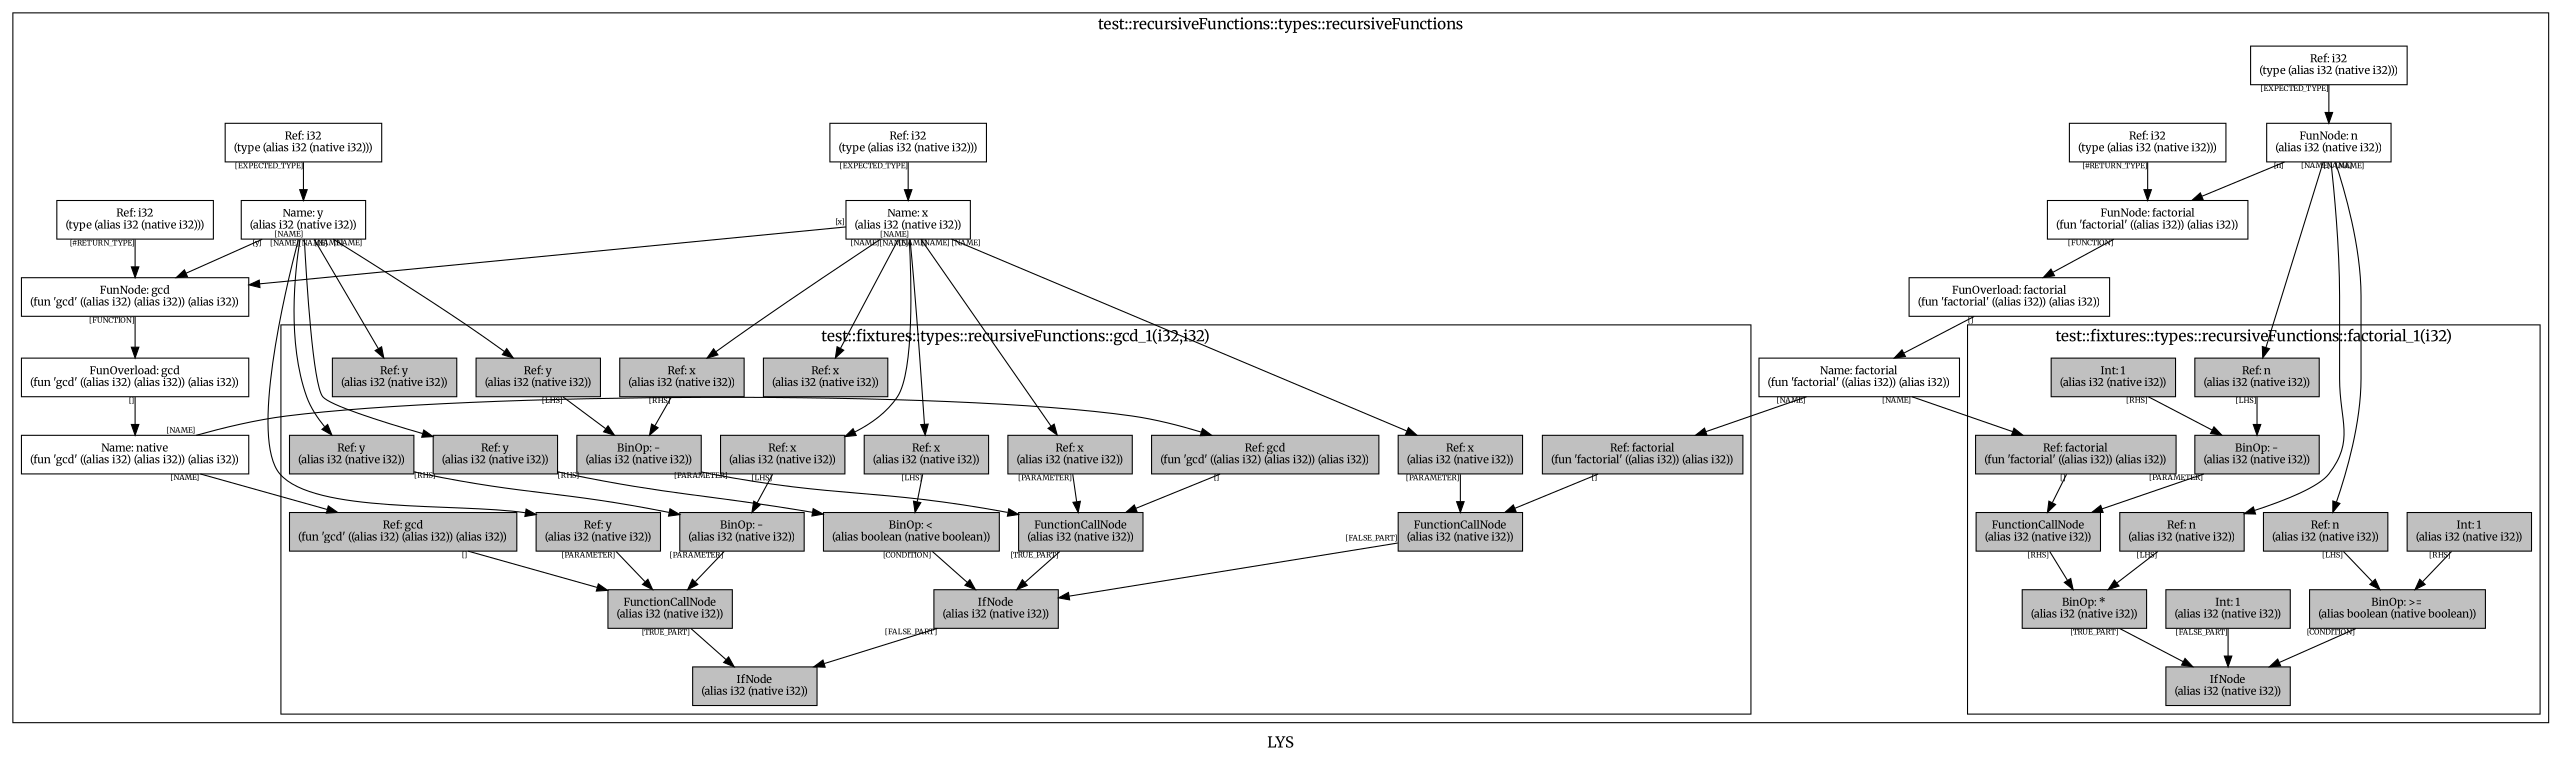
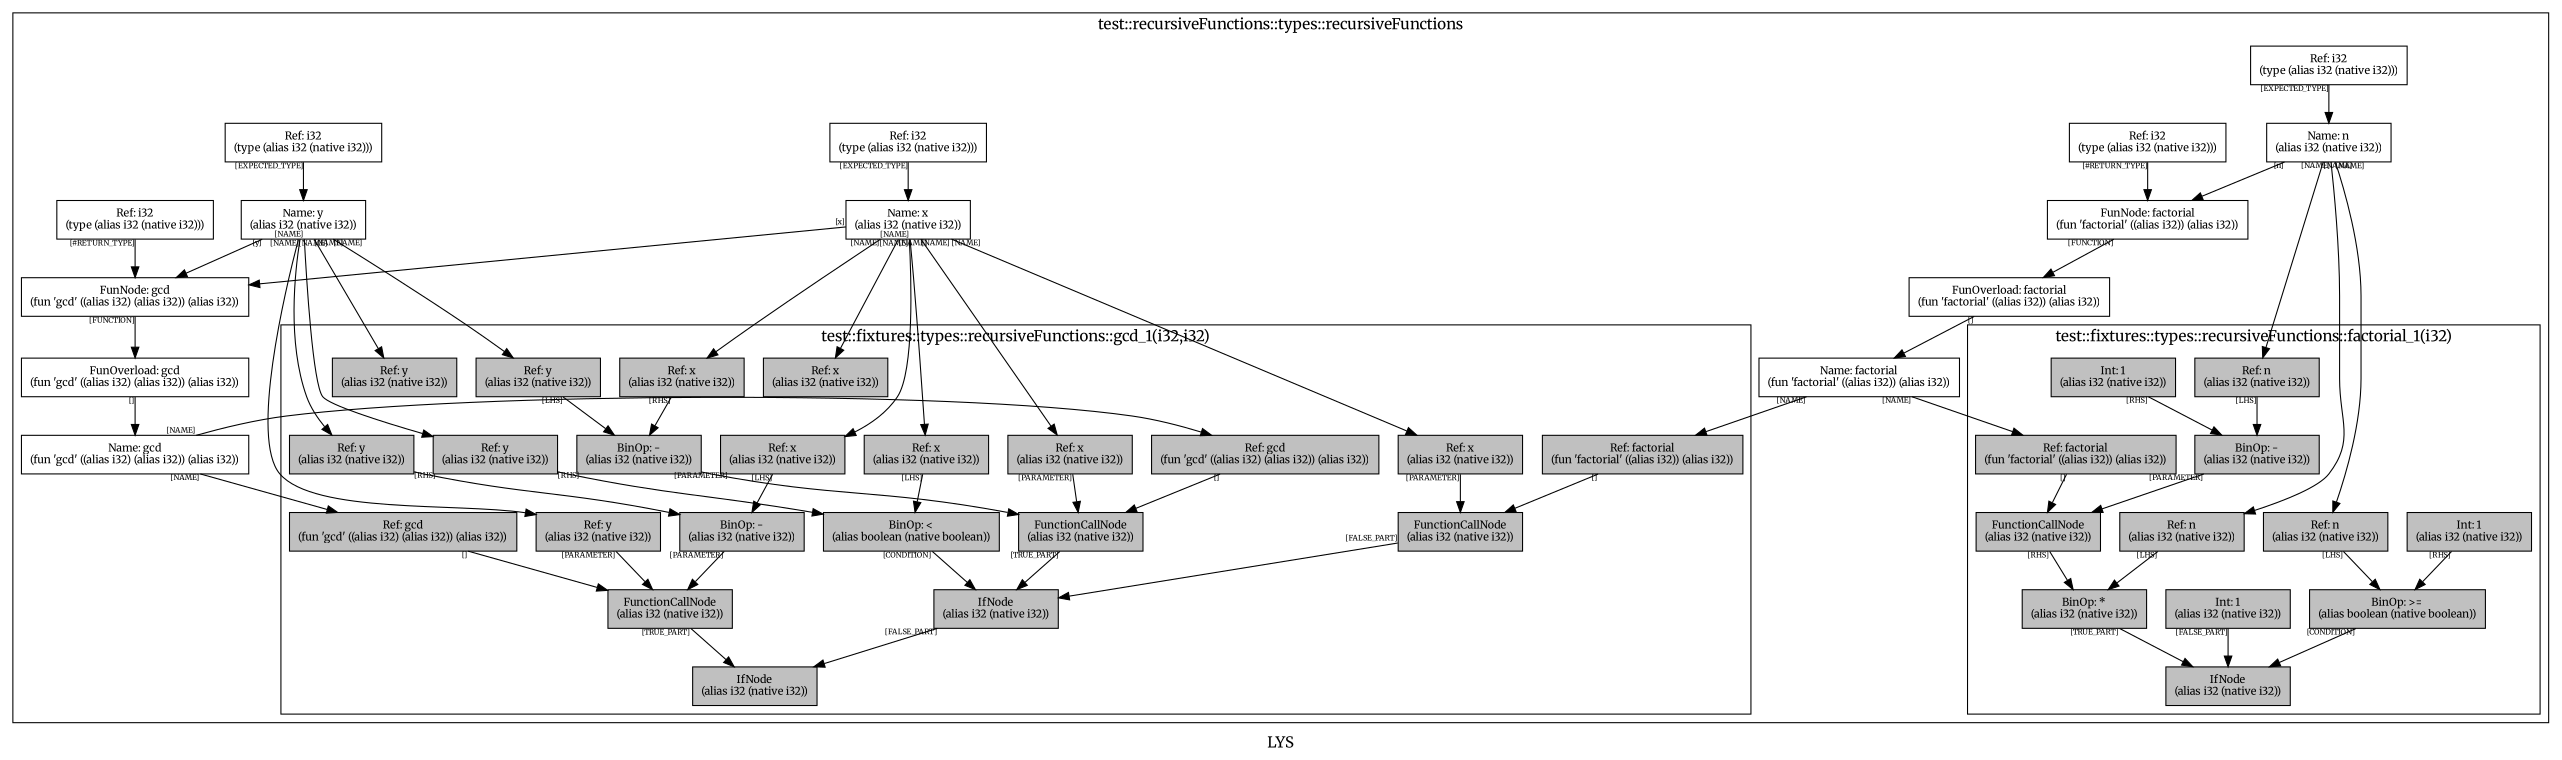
  digraph {
    fontname=Merriweather
    label=LYS
    node [fillcolor=grey fontname=Merriweather fontsize=10 shape=box style=filled]
    edge [color=black fontname=Merriweather fontsize=7 taillabel="[NAME]"]
    n1 [label="IfNode\n(alias i32 (native i32))"]
    n2 [label="BinOp: *\n(alias i32 (native i32))"]
    n3 [label="Ref: n\n(alias i32 (native i32))"]
    n4 [label="FunctionCallNode\n(alias i32 (native i32))"]
    n5 [label="Ref: factorial\n(fun 'factorial' ((alias i32)) (alias i32))"]
    n6 [label="BinOp: -\n(alias i32 (native i32))"]
    n7 [label="Ref: n\n(alias i32 (native i32))"]
    n8 [label="Int: 1\n(alias i32 (native i32))"]
    n9 [label="BinOp: >=\n(alias boolean (native boolean))"]
    n10 [label="Ref: n\n(alias i32 (native i32))"]
    n11 [label="Int: 1\n(alias i32 (native i32))"]
    n12 [label="Int: 1\n(alias i32 (native i32))"]
    n13 [label="IfNode\n(alias i32 (native i32))"]
    n14 [label="FunctionCallNode\n(alias i32 (native i32))"]
    n15 [label="Ref: gcd\n(fun 'gcd' ((alias i32) (alias i32)) (alias i32))"]
    n16 [label="BinOp: -\n(alias i32 (native i32))"]
    n17 [label="Ref: x\n(alias i32 (native i32))"]
    n18 [label="Ref: y\n(alias i32 (native i32))"]
    n19 [label="Ref: y\n(alias i32 (native i32))"]
    n20 [label="Ref: x\n(alias i32 (native i32))"]
    n21 [label="Ref: y\n(alias i32 (native i32))"]
    n22 [label="IfNode\n(alias i32 (native i32))"]
    n23 [label="FunctionCallNode\n(alias i32 (native i32))"]
    n24 [label="Ref: gcd\n(fun 'gcd' ((alias i32) (alias i32)) (alias i32))"]
    n25 [label="Ref: x\n(alias i32 (native i32))"]
    n26 [label="BinOp: -\n(alias i32 (native i32))"]
    n27 [label="Ref: y\n(alias i32 (native i32))"]
    n28 [label="Ref: x\n(alias i32 (native i32))"]
    n29 [label="BinOp: <\n(alias boolean (native boolean))"]
    n30 [label="Ref: x\n(alias i32 (native i32))"]
    n31 [label="Ref: y\n(alias i32 (native i32))"]
    n32 [label="FunctionCallNode\n(alias i32 (native i32))"]
    n33 [label="Ref: factorial\n(fun 'factorial' ((alias i32)) (alias i32))"]
    n34 [label="Ref: x\n(alias i32 (native i32))"]
    n35 [label="FunOverload: factorial\n(fun 'factorial' ((alias i32)) (alias i32))" style=""]
    n36 [label="FunNode: factorial\n(fun 'factorial' ((alias i32)) (alias i32))" style=""]
-   n37 [label="FunNode: n\n(alias i32 (native i32))" style=""]
+   n37 [label="Name: n\n(alias i32 (native i32))" style=""]
    n38 [label="Ref: i32\n(type (alias i32 (native i32)))" style=""]
    n39 [label="Ref: i32\n(type (alias i32 (native i32)))" style=""]
    n40 [label="Name: factorial\n(fun 'factorial' ((alias i32)) (alias i32))" style=""]
    n41 [label="FunOverload: gcd\n(fun 'gcd' ((alias i32) (alias i32)) (alias i32))" style=""]
    n42 [label="FunNode: gcd\n(fun 'gcd' ((alias i32) (alias i32)) (alias i32))" style=""]
    n43 [label="Name: x\n(alias i32 (native i32))" style=""]
    n44 [label="Ref: i32\n(type (alias i32 (native i32)))" style=""]
    n45 [label="Name: y\n(alias i32 (native i32))" style=""]
    n46 [label="Ref: i32\n(type (alias i32 (native i32)))" style=""]
    n47 [label="Ref: i32\n(type (alias i32 (native i32)))" style=""]
-   n48 [label="Name: native\n(fun 'gcd' ((alias i32) (alias i32)) (alias i32))" style=""]
+   n48 [label="Name: gcd\n(fun 'gcd' ((alias i32) (alias i32)) (alias i32))" style=""]
    subgraph cluster_1 {
      label="test::recursiveFunctions::types::recursiveFunctions"
      n35
      n36
      n37
      n38
      n39
      n40
      n41
      n42
      n43
      n44
      n45
      n46
      n47
      n48
      subgraph cluster_2 {
        label="test::fixtures::types::recursiveFunctions::factorial_1(i32)"
        rankdir=TB
        n1
        n2
        n3
        n4
        n5
        n6
        n7
        n8
        n9
        n10
        n11
        n12
      }
      subgraph cluster_3 {
        label="test::fixtures::types::recursiveFunctions::gcd_1(i32,i32)"
        rankdir=TB
        n13
        n14
        n15
        n16
        n17
        n18
        n19
        n20
        n21
        n22
        n23
        n24
        n25
        n26
        n27
        n28
        n29
        n30
        n31
        n32
        n33
        n34
      }
    }
    n2 -> n1 [taillabel="[TRUE_PART]"]
    n3 -> n2 [taillabel="[LHS]"]
    n4 -> n2 [taillabel="[RHS]"]
    n5 -> n4 [taillabel="[]"]
    n6 -> n4 [taillabel="[PARAMETER]"]
    n7 -> n6 [taillabel="[LHS]"]
    n8 -> n6 [taillabel="[RHS]"]
    n9 -> n1 [taillabel="[CONDITION]"]
    n10 -> n9 [taillabel="[LHS]"]
    n11 -> n9 [taillabel="[RHS]"]
    n12 -> n1 [taillabel="[FALSE_PART]"]
    n14 -> n13 [taillabel="[TRUE_PART]"]
    n15 -> n14 [taillabel="[]"]
    n16 -> n14 [taillabel="[PARAMETER]"]
    n17 -> n16 [taillabel="[LHS]"]
    n18 -> n16 [taillabel="[RHS]"]
    n19 -> n14 [taillabel="[PARAMETER]"]
    n22 -> n13 [taillabel="[FALSE_PART]"]
    n23 -> n22 [taillabel="[TRUE_PART]"]
    n24 -> n23 [taillabel="[]"]
    n25 -> n23 [taillabel="[PARAMETER]"]
    n26 -> n23 [taillabel="[PARAMETER]"]
    n27 -> n26 [taillabel="[LHS]"]
    n28 -> n26 [taillabel="[RHS]"]
    n29 -> n22 [taillabel="[CONDITION]"]
    n30 -> n29 [taillabel="[LHS]"]
    n31 -> n29 [taillabel="[RHS]"]
    n32 -> n22 [taillabel="[FALSE_PART]"]
    n33 -> n32 [taillabel="[]"]
    n34 -> n32 [taillabel="[PARAMETER]"]
    n35 -> n40 [taillabel="[]"]
    n36 -> n35 [taillabel="[FUNCTION]"]
    n37 -> n3
    n37 -> n7
    n37 -> n10
    n37 -> n36 [taillabel="[n]"]
    n38 -> n37 [taillabel="[EXPECTED_TYPE]"]
    n39 -> n36 [taillabel="[#RETURN_TYPE]"]
    n40 -> n5
    n40 -> n33
    n41 -> n48 [taillabel="[]"]
    n42 -> n41 [taillabel="[FUNCTION]"]
    n43 -> n17
    n43 -> n20
    n43 -> n25
    n43 -> n28
    n43 -> n30
    n43 -> n34
    n43 -> n42 [taillabel="[x]"]
    n44 -> n43 [taillabel="[EXPECTED_TYPE]"]
    n45 -> n18
    n45 -> n19
    n45 -> n21
    n45 -> n27
    n45 -> n31
    n45 -> n42 [taillabel="[y]"]
    n46 -> n45 [taillabel="[EXPECTED_TYPE]"]
    n47 -> n42 [taillabel="[#RETURN_TYPE]"]
    n48 -> n15
    n48 -> n24
  }
